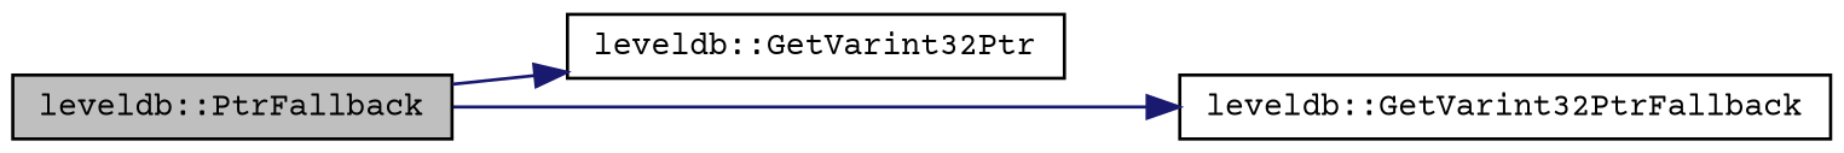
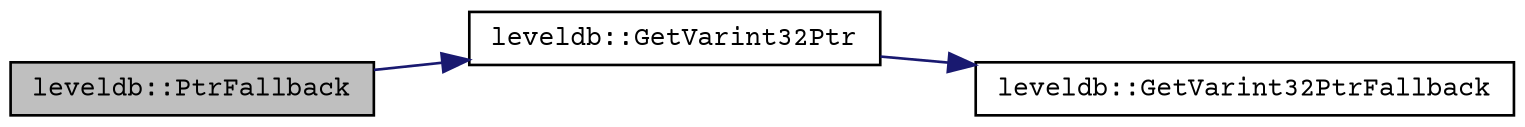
  digraph {
    fontname="Courier Prime"
    rankdir=LR
    node [color=black fillcolor=white fontname="Courier Prime" fontsize=10 shape=record style=filled]
    edge [color=midnightblue fontname="Courier Prime" fontsize=10 labelfontname=Helvetica labelfontsize=10 style=solid]
    n1 [fillcolor=grey75 fontcolor=black height=0.2 label="leveldb::PtrFallback" width=0.4]
    n2 [height=0.2 label="leveldb::GetVarint32Ptr" width=0.4]
    n3 [height=0.2 label="leveldb::GetVarint32PtrFallback" width=0.4]
    n1 -> n2
-   n1 -> n3
+   n2 -> n3
  }
